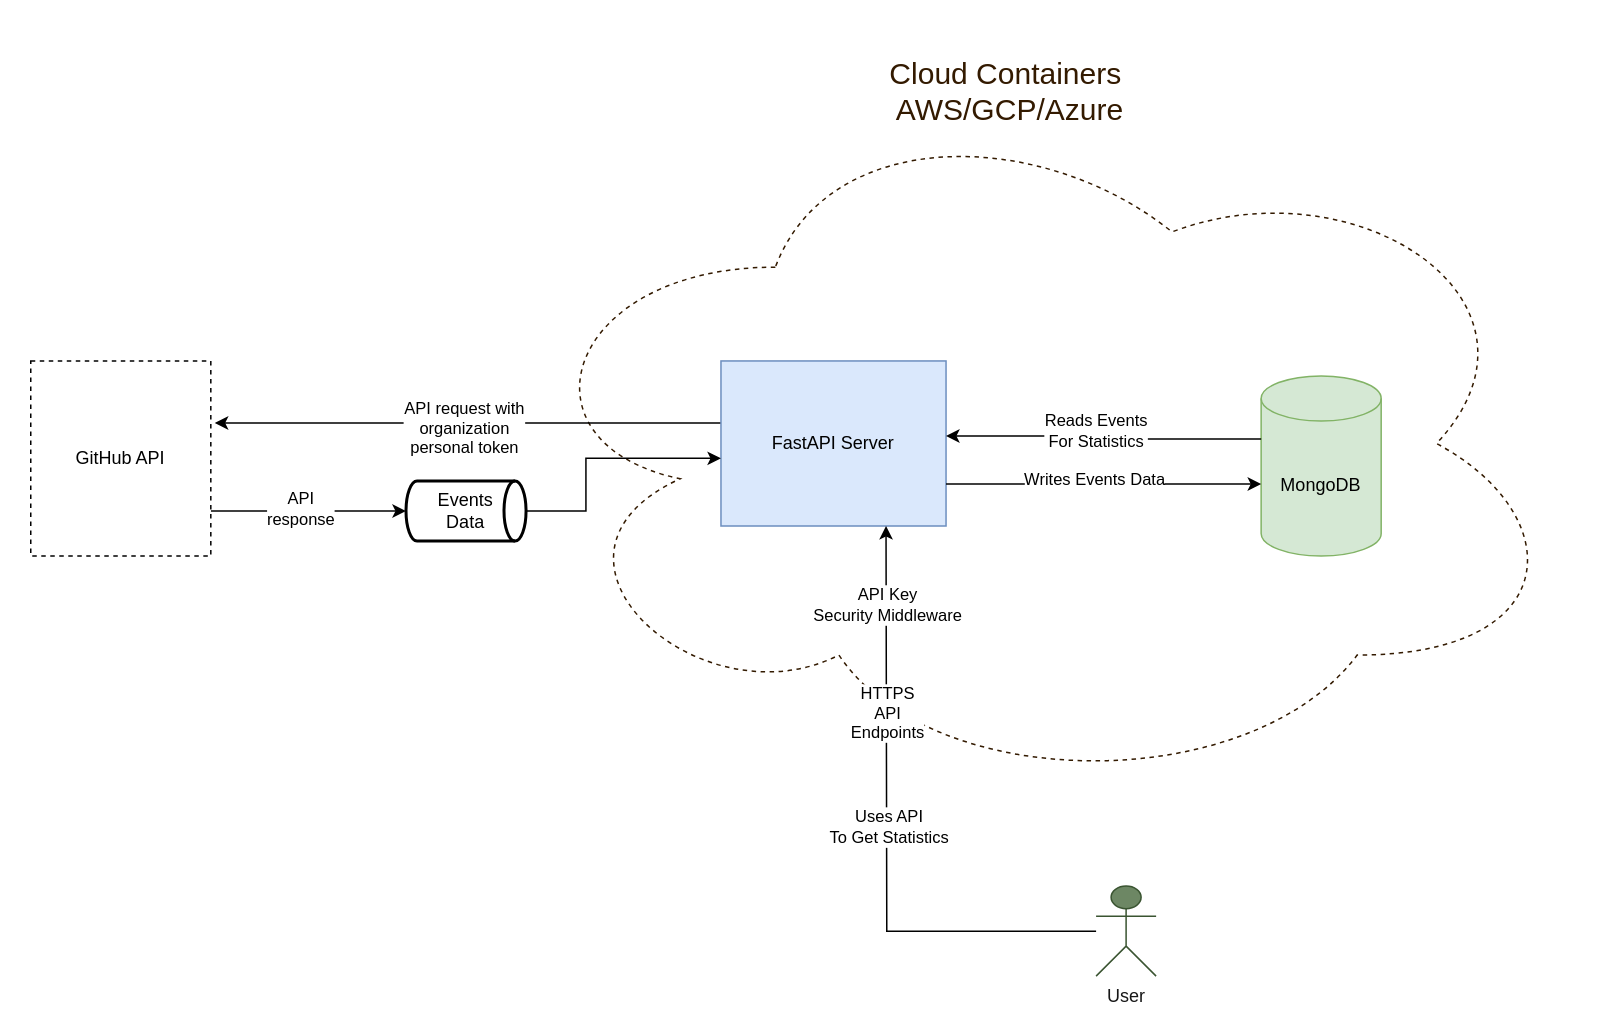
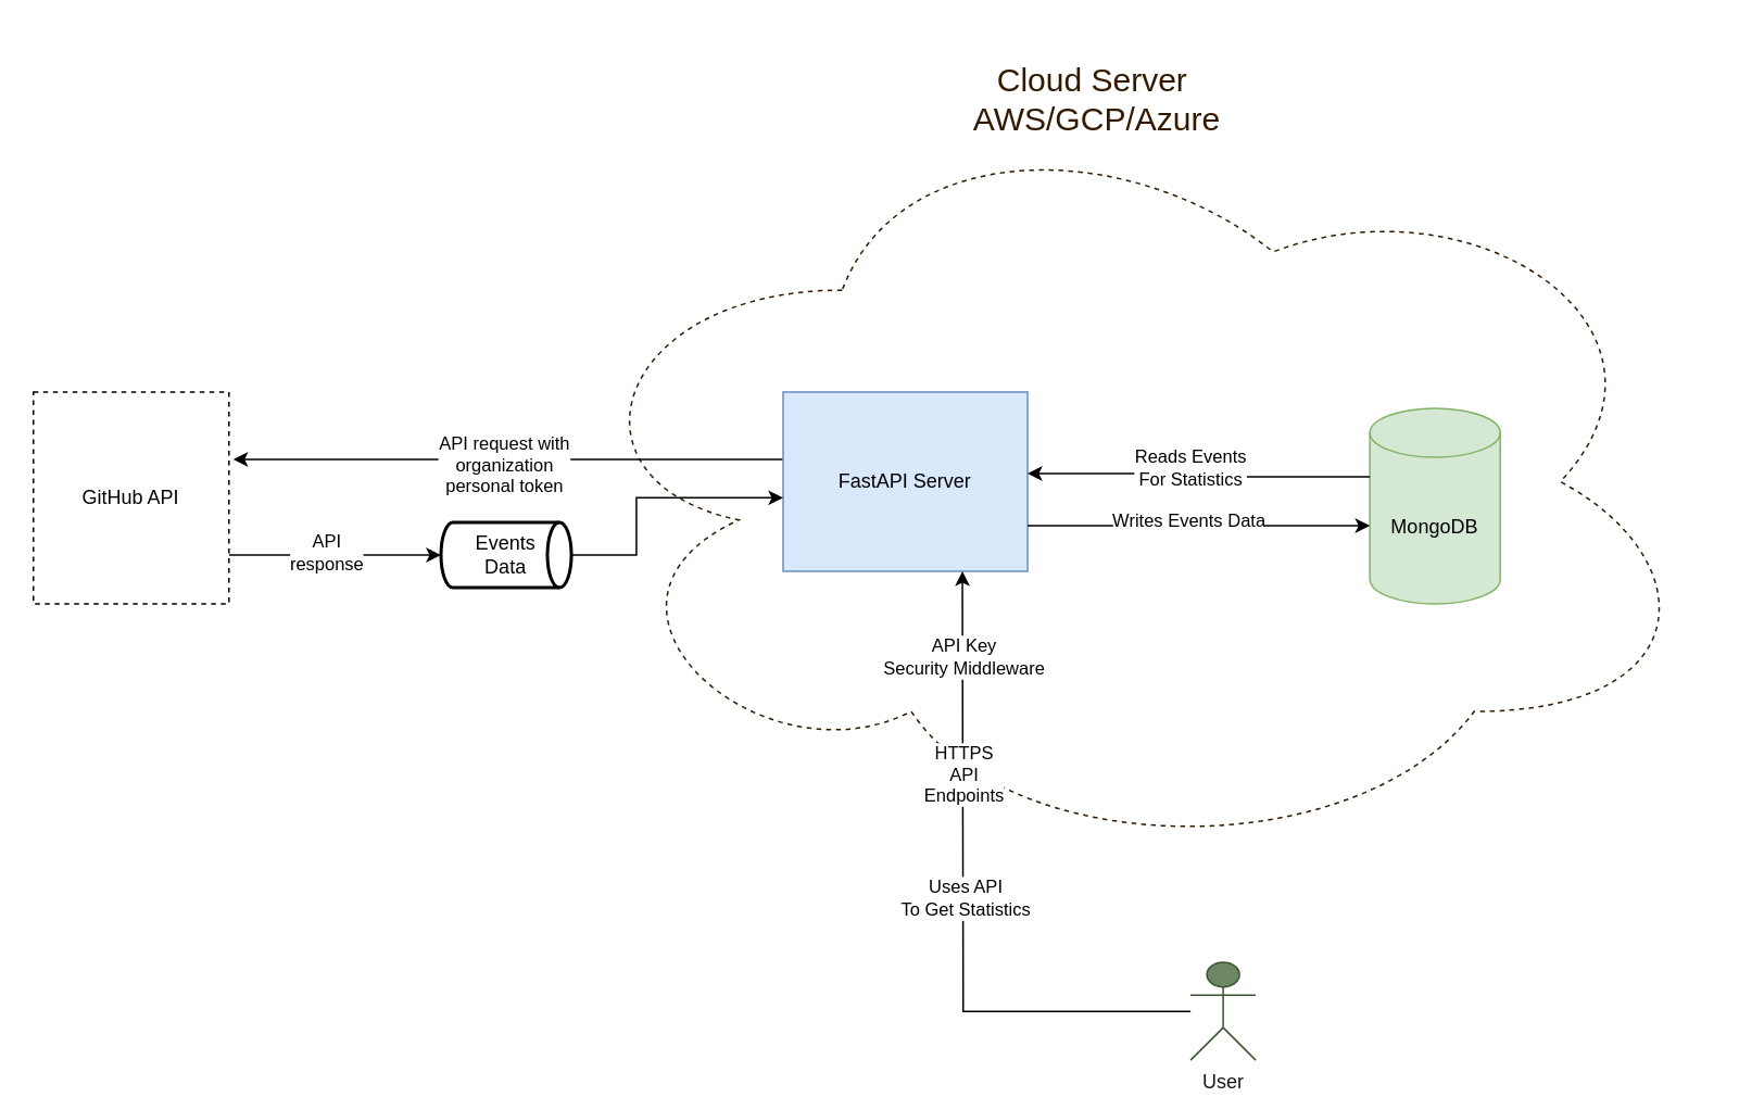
  <mxCell id="0" />
  <mxCell id="1" parent="0" />
  <mxCell id="2" value="" style="ellipse;shape=cloud;whiteSpace=wrap;html=1;fillColor=none;dashed=1;strokeColor=#331A00;movable=1;resizable=1;rotatable=1;deletable=1;editable=1;locked=0;connectable=1;" vertex="1" parent="1"><mxGeometry x="340" y="60" width="705" height="470" as="geometry" /></mxCell>
  <mxCell id="3" style="edgeStyle=orthogonalEdgeStyle;rounded=0;orthogonalLoop=1;jettySize=auto;html=1;entryX=1.022;entryY=0.318;entryDx=0;entryDy=0;entryPerimeter=0;" edge="1" parent="1" source="5" target="20"><mxGeometry relative="1" as="geometry"><mxPoint x="190" y="250" as="targetPoint" /><Array as="points"><mxPoint x="310" y="281" /></Array></mxGeometry></mxCell>
  <mxCell id="4" value="&lt;div&gt;API request with&lt;/div&gt;organization&lt;div&gt;personal token&lt;/div&gt;" style="edgeLabel;html=1;align=center;verticalAlign=middle;resizable=0;points=[];" vertex="1" connectable="0" parent="3"><mxGeometry x="0.02" y="3" relative="1" as="geometry"><mxPoint as="offset" /></mxGeometry></mxCell>
  <mxCell id="5" value="FastAPI Server" style="html=1;whiteSpace=wrap;fillColor=#dae8fc;strokeColor=#6c8ebf;" vertex="1" parent="1"><mxGeometry x="480" y="240" width="150" height="110" as="geometry" /></mxCell>
  <mxCell id="6" value="MongoDB" style="shape=cylinder3;whiteSpace=wrap;html=1;boundedLbl=1;backgroundOutline=1;size=15;fillColor=#d5e8d4;strokeColor=#82b366;" vertex="1" parent="1"><mxGeometry x="840" y="250" width="80" height="120" as="geometry" /></mxCell>
  <mxCell id="7" style="edgeStyle=orthogonalEdgeStyle;rounded=0;orthogonalLoop=1;jettySize=auto;html=1;entryX=0;entryY=0.6;entryDx=0;entryDy=0;entryPerimeter=0;startArrow=classic;startFill=1;endArrow=none;endFill=0;" edge="1" parent="1"><mxGeometry relative="1" as="geometry"><mxPoint x="630" y="290" as="sourcePoint" /><mxPoint x="840" y="292" as="targetPoint" /><Array as="points"><mxPoint x="750" y="290" /><mxPoint x="750" y="292" /></Array></mxGeometry></mxCell>
  <mxCell id="8" value="Reads Events&lt;div&gt;For Statistics&lt;/div&gt;" style="edgeLabel;html=1;align=center;verticalAlign=middle;resizable=0;points=[];" vertex="1" connectable="0" parent="7"><mxGeometry x="-0.067" y="4" relative="1" as="geometry"><mxPoint as="offset" /></mxGeometry></mxCell>
  <mxCell id="9" style="edgeStyle=orthogonalEdgeStyle;rounded=0;orthogonalLoop=1;jettySize=auto;html=1;entryX=0;entryY=0.6;entryDx=0;entryDy=0;entryPerimeter=0;" edge="1" parent="1" source="5" target="6"><mxGeometry relative="1" as="geometry"><mxPoint x="660" y="320" as="sourcePoint" /><mxPoint x="840" y="322" as="targetPoint" /><Array as="points"><mxPoint x="720" y="322" /><mxPoint x="720" y="322" /></Array></mxGeometry></mxCell>
  <mxCell id="10" value="Writes Events Data" style="edgeLabel;html=1;align=center;verticalAlign=middle;resizable=0;points=[];" vertex="1" connectable="0" parent="9"><mxGeometry x="-0.067" y="4" relative="1" as="geometry"><mxPoint as="offset" /></mxGeometry></mxCell>
  <mxCell id="11" style="edgeStyle=orthogonalEdgeStyle;rounded=0;orthogonalLoop=1;jettySize=auto;html=1;" edge="1" parent="1" source="15"><mxGeometry relative="1" as="geometry"><mxPoint x="590" y="350" as="targetPoint" /><mxPoint x="730" y="635" as="sourcePoint" /></mxGeometry></mxCell>
  <mxCell id="12" value="Uses API&lt;div&gt;To Get Statistics&lt;/div&gt;" style="edgeLabel;html=1;align=center;verticalAlign=middle;resizable=0;points=[];" vertex="1" connectable="0" parent="11"><mxGeometry x="0.023" y="-1" relative="1" as="geometry"><mxPoint as="offset" /></mxGeometry></mxCell>
  <mxCell id="13" value="API Key&lt;br&gt;Security Middleware" style="edgeLabel;html=1;align=center;verticalAlign=middle;resizable=0;points=[];" vertex="1" connectable="0" parent="11"><mxGeometry x="0.656" y="-1" relative="1" as="geometry"><mxPoint x="-1" y="-18" as="offset" /></mxGeometry></mxCell>
  <mxCell id="14" value="HTTPS&lt;br&gt;API&lt;br&gt;Endpoints" style="edgeLabel;html=1;align=center;verticalAlign=middle;resizable=0;points=[];" vertex="1" connectable="0" parent="11"><mxGeometry x="0.394" relative="1" as="geometry"><mxPoint as="offset" /></mxGeometry></mxCell>
  <mxCell id="15" value="User" style="shape=umlActor;verticalLabelPosition=bottom;verticalAlign=top;html=1;fillColor=#6d8764;fontColor=#171717;strokeColor=#3A5431;" vertex="1" parent="1"><mxGeometry x="730" y="590" width="40" height="60" as="geometry" /></mxCell>
  <mxCell id="16" style="edgeStyle=orthogonalEdgeStyle;rounded=0;orthogonalLoop=1;jettySize=auto;html=1;exitX=1;exitY=0.5;exitDx=0;exitDy=0;exitPerimeter=0;" edge="1" parent="1" source="17"><mxGeometry relative="1" as="geometry"><mxPoint x="480" y="304.91" as="targetPoint" /><Array as="points"><mxPoint y="340" x="390" /><mxPoint y="305" x="390" /></Array></mxGeometry></mxCell>
  <mxCell id="17" value="Events&lt;div&gt;Data&lt;/div&gt;" style="strokeWidth=2;html=1;shape=mxgraph.flowchart.direct_data;whiteSpace=wrap;rotation=0;" vertex="1" parent="1"><mxGeometry x="270.09" y="320" width="80" height="40" as="geometry" /></mxCell>
  <mxCell id="18" style="edgeStyle=orthogonalEdgeStyle;rounded=0;orthogonalLoop=1;jettySize=auto;html=1;" edge="1" parent="1" source="20"><mxGeometry relative="1" as="geometry"><mxPoint x="270" y="340" as="targetPoint" /><Array as="points"><mxPoint x="270" y="340" /></Array></mxGeometry></mxCell>
  <mxCell id="19" value="API&lt;div&gt;response&lt;/div&gt;" style="edgeLabel;html=1;align=center;verticalAlign=middle;resizable=0;points=[];" vertex="1" connectable="0" parent="18"><mxGeometry x="-0.099" y="2" relative="1" as="geometry"><mxPoint as="offset" /></mxGeometry></mxCell>
  <mxCell id="20" value="GitHub API" style="html=1;whiteSpace=wrap;dashed=1;" vertex="1" parent="1"><mxGeometry x="20" y="240" width="120" height="130" as="geometry" /></mxCell>
- <mxCell id="21" value="Cloud Containers&lt;div style=&quot;font-size: 20px;&quot;&gt;&amp;nbsp;AWS/GCP/Azure&lt;/div&gt;" style="text;html=1;align=center;verticalAlign=middle;whiteSpace=wrap;rounded=0;fontColor=#331A00;fontSize=20;" vertex="1" parent="1"><mxGeometry x="480" y="20" width="380" height="80" as="geometry" /></mxCell>
+ <mxCell id="21" value="Cloud Server&lt;div style=&quot;font-size: 20px;&quot;&gt;&amp;nbsp;AWS/GCP/Azure&lt;/div&gt;" style="text;html=1;align=center;verticalAlign=middle;whiteSpace=wrap;rounded=0;fontColor=#331A00;fontSize=20;" vertex="1" parent="1"><mxGeometry x="480" y="20" width="380" height="80" as="geometry" /></mxCell>
